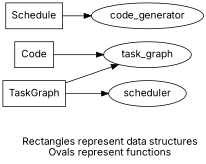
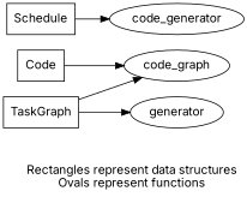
  digraph {
    fontname=Inter
    label="Rectangles represent data structures\nOvals represent functions\n"
    labeljust=right
    rankdir=LR
    node [fontname=Inter shape=rectangle]
    edge [fontname=Inter]
    n1 [label=Code]
-   n2 [label=task_graph shape=oval]
+   n2 [label=code_graph shape=oval]
    n3 [label=TaskGraph]
-   n4 [label=scheduler shape=oval]
+   n4 [label=generator shape=oval]
    n5 [label=Schedule]
    n6 [label=code_generator shape=oval]
    n1 -> n2
    n3 -> n2
    n3 -> n4
    n5 -> n6
  }
